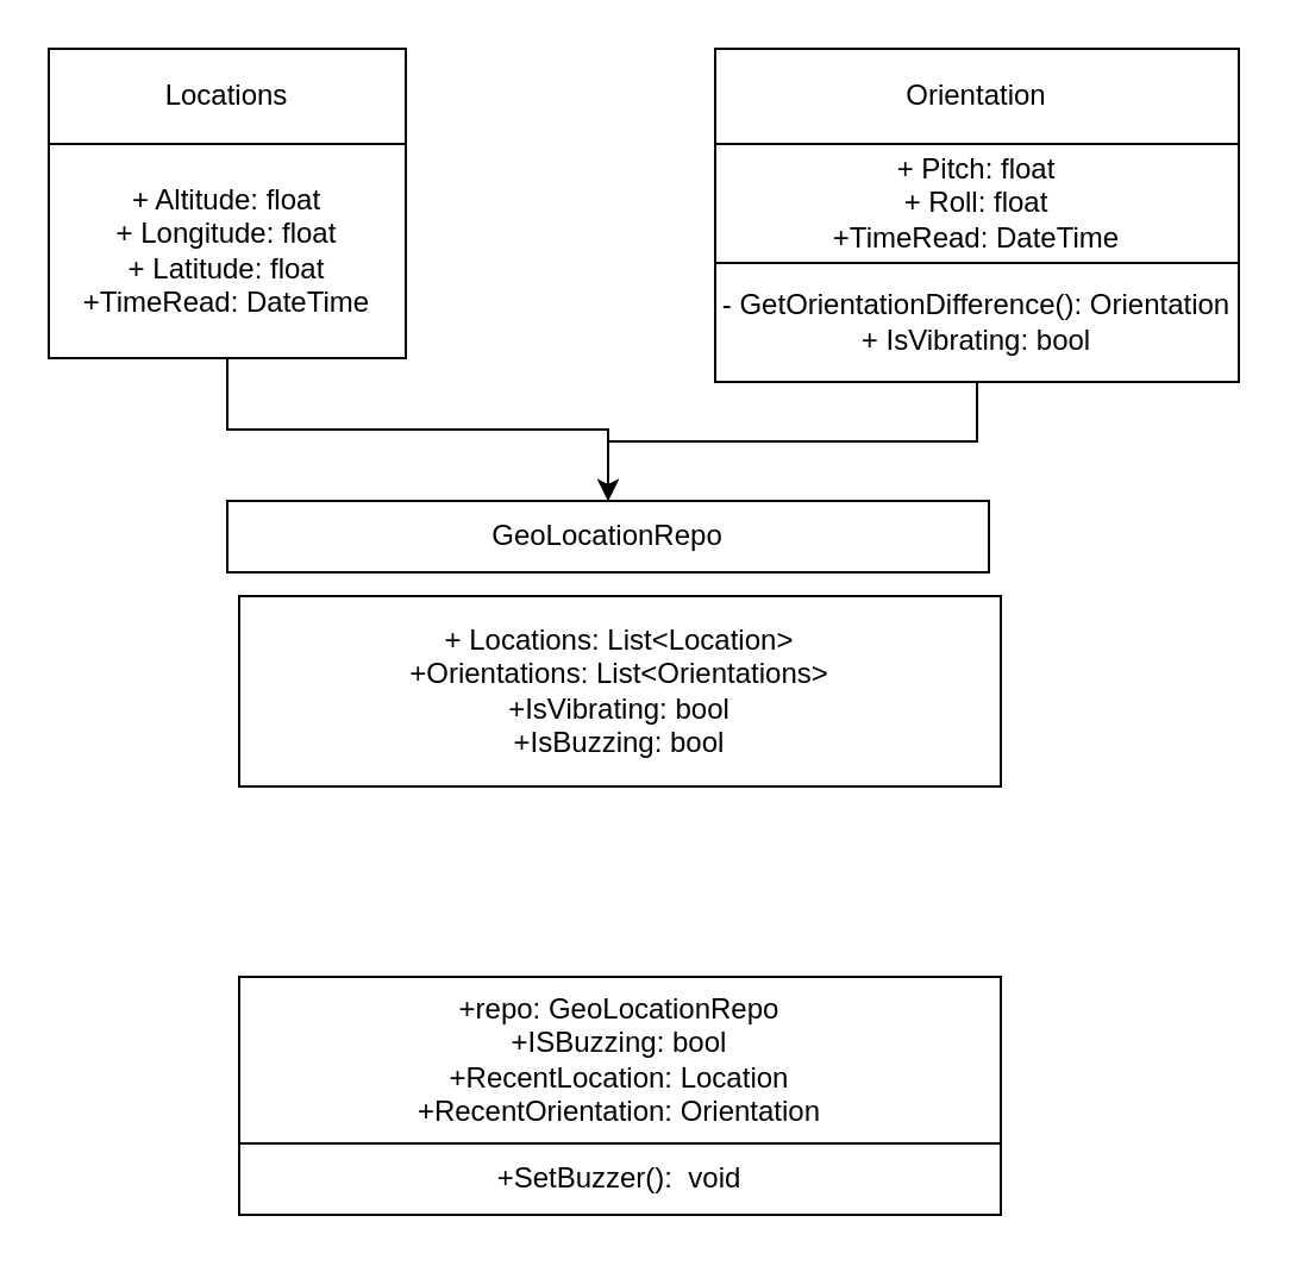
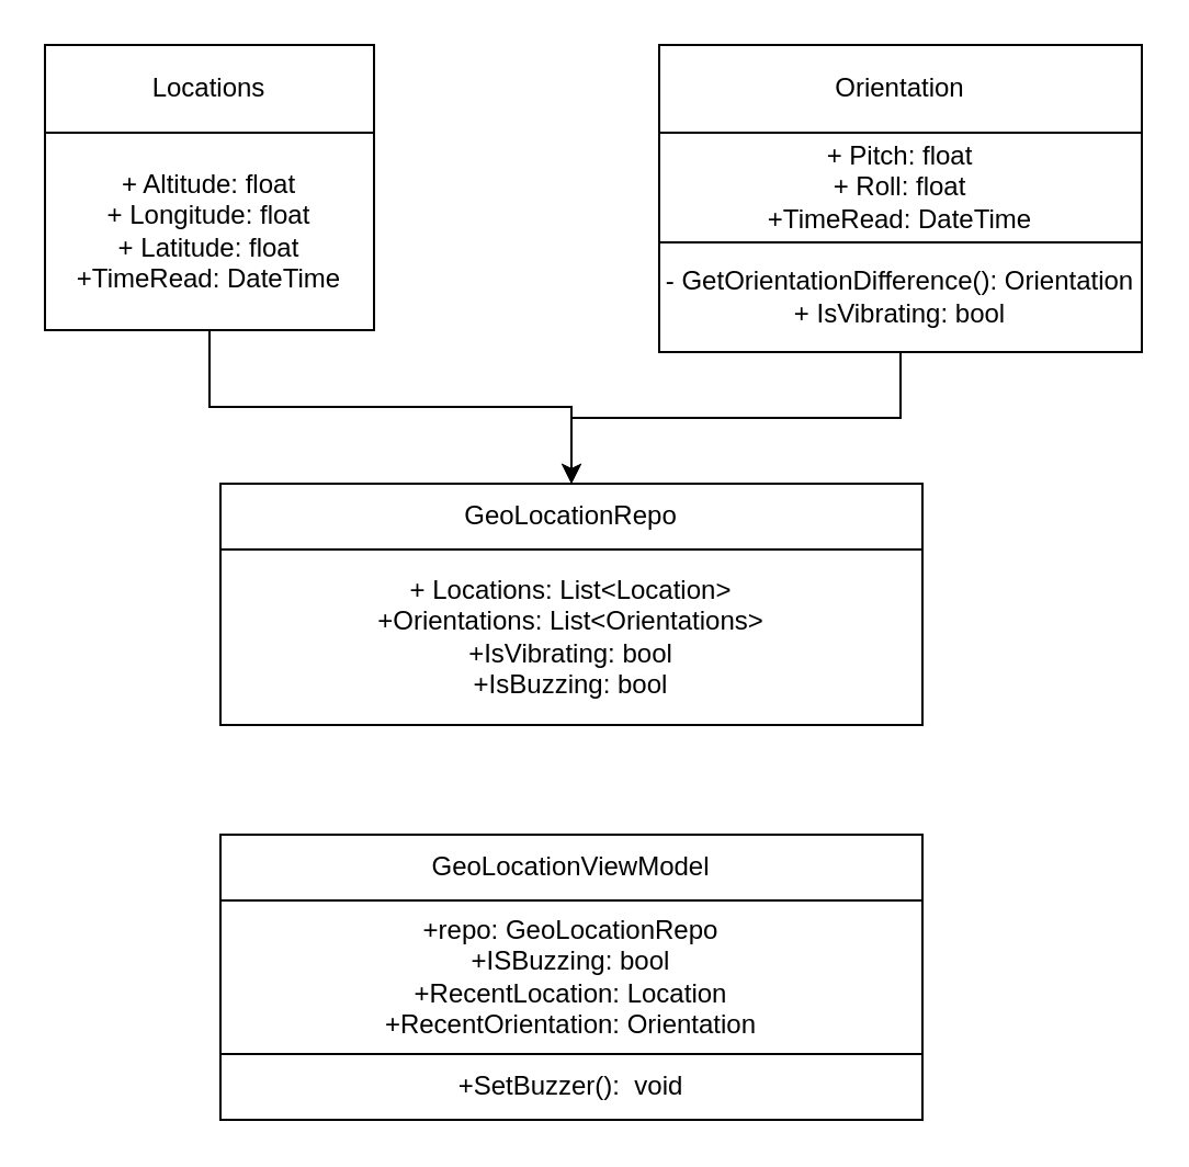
  <mxCell id="0" />
  <mxCell id="1" parent="0" />
  <mxCell id="2" value="Locations" style="text;html=1;align=center;verticalAlign=middle;whiteSpace=wrap;rounded=0;strokeColor=default;" parent="1" vertex="1"><mxGeometry x="20" y="20" width="150" height="40" as="geometry" /></mxCell>
  <mxCell id="3" style="edgeStyle=orthogonalEdgeStyle;rounded=0;orthogonalLoop=1;jettySize=auto;html=1;entryX=0.5;entryY=0;entryDx=0;entryDy=0;" parent="1" source="4" target="9" edge="1"><mxGeometry relative="1" as="geometry" /></mxCell>
  <mxCell id="4" value="+ Altitude: float&lt;div&gt;+ Longitude: float&lt;/div&gt;&lt;div&gt;+ Latitude: float&lt;/div&gt;&lt;div&gt;+TimeRead: DateTime&lt;/div&gt;" style="text;html=1;align=center;verticalAlign=middle;whiteSpace=wrap;rounded=0;strokeColor=default;" parent="1" vertex="1"><mxGeometry x="20" y="60" width="150" height="90" as="geometry" /></mxCell>
  <mxCell id="5" value="Orientation" style="text;html=1;align=center;verticalAlign=middle;whiteSpace=wrap;rounded=0;strokeColor=default;" parent="1" vertex="1"><mxGeometry x="300" y="20" width="220" height="40" as="geometry" /></mxCell>
  <mxCell id="6" value="+ Pitch: float&lt;div&gt;+ Roll: float&lt;/div&gt;&lt;div&gt;+TimeRead: DateTime&lt;/div&gt;" style="text;html=1;align=center;verticalAlign=middle;whiteSpace=wrap;rounded=0;strokeColor=default;" parent="1" vertex="1"><mxGeometry x="300" y="60" width="220" height="50" as="geometry" /></mxCell>
  <mxCell id="7" style="edgeStyle=orthogonalEdgeStyle;rounded=0;orthogonalLoop=1;jettySize=auto;html=1;" parent="1" source="8" target="9" edge="1"><mxGeometry relative="1" as="geometry" /></mxCell>
  <mxCell id="8" value="- GetOrientationDifference(): Orientation&lt;div&gt;+ IsVibrating: bool&lt;/div&gt;" style="text;html=1;align=center;verticalAlign=middle;whiteSpace=wrap;rounded=0;strokeColor=default;" parent="1" vertex="1"><mxGeometry x="300" y="110" width="220" height="50" as="geometry" /></mxCell>
- <mxCell id="9" value="GeoLocationRepo" style="text;html=1;align=center;verticalAlign=middle;whiteSpace=wrap;rounded=0;strokeColor=default;" parent="1" vertex="1"><mxGeometry x="95" y="210" width="320" height="30" as="geometry" /></mxCell>
+ <mxCell id="9" value="GeoLocationRepo" style="text;html=1;align=center;verticalAlign=middle;whiteSpace=wrap;rounded=0;strokeColor=default;" parent="1" vertex="1"><mxGeometry x="100" y="220" width="320" height="30" as="geometry" /></mxCell>
  <mxCell id="10" value="+ Locations: List&amp;lt;Location&amp;gt;&lt;div&gt;+Orientations: List&amp;lt;Orientations&amp;gt;&lt;/div&gt;&lt;div&gt;+IsVibrating: bool&lt;/div&gt;&lt;div&gt;+IsBuzzing: bool&lt;/div&gt;" style="text;html=1;align=center;verticalAlign=middle;whiteSpace=wrap;rounded=0;strokeColor=default;" parent="1" vertex="1"><mxGeometry x="100" y="250" width="320" height="80" as="geometry" /></mxCell>
+ <mxCell id="11" value="GeoLocationViewModel" style="rounded=0;whiteSpace=wrap;html=1;" vertex="1" parent="1"><mxGeometry x="100" y="380" width="320" height="30" as="geometry" /></mxCell>
  <mxCell id="12" value="+repo: GeoLocationRepo&lt;div&gt;+ISBuzzing: bool&lt;/div&gt;&lt;div&gt;+RecentLocation: Location&lt;/div&gt;&lt;div&gt;+RecentOrientation: Orientation&lt;/div&gt;" style="rounded=0;whiteSpace=wrap;html=1;" vertex="1" parent="1"><mxGeometry x="100" y="410" width="320" height="70" as="geometry" /></mxCell>
  <mxCell id="13" value="+SetBuzzer():&amp;nbsp; void" style="rounded=0;whiteSpace=wrap;html=1;" vertex="1" parent="1"><mxGeometry x="100" y="480" width="320" height="30" as="geometry" /></mxCell>
